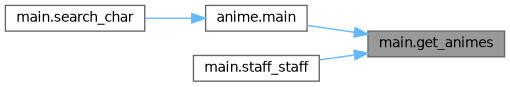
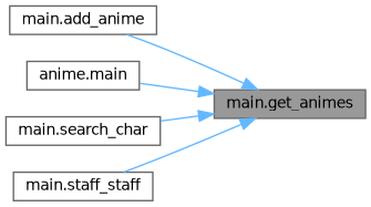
  digraph {
    rankdir=RL
    node [color=grey40 fillcolor=white fontname=Helvetica fontsize=10 shape=box style=filled]
    edge [color=steelblue1 dir=back fontname=Helvetica fontsize=10 labelfontname=Helvetica labelfontsize=10 style=solid]
    n1 [color=gray40 fillcolor=grey60 fontcolor=black height=0.2 label="main.get_animes" width=0.4]
+   n2 [height=0.2 label="main.add_anime" width=0.4]
    n3 [height=0.2 label="anime.main" width=0.4]
    n4 [height=0.2 label="main.search_char" width=0.4]
    n5 [height=0.2 label="main.staff_staff" width=0.4]
+   n1 -> n2
    n1 -> n3
-   n3 -> n4
+   n1 -> n4
    n1 -> n5
  }
